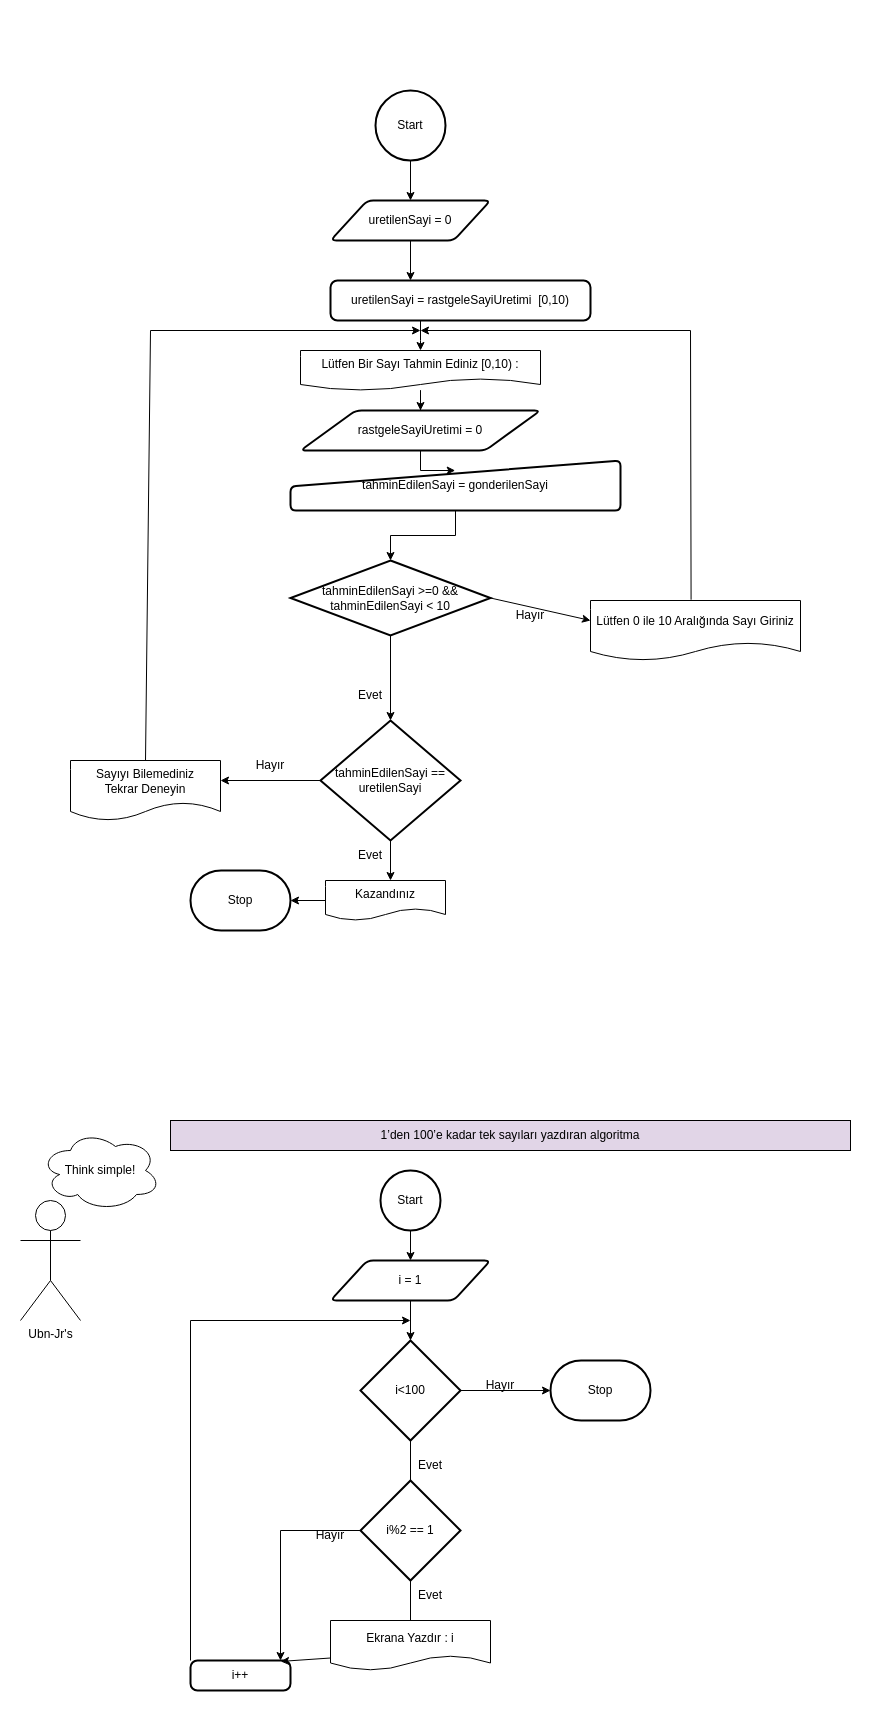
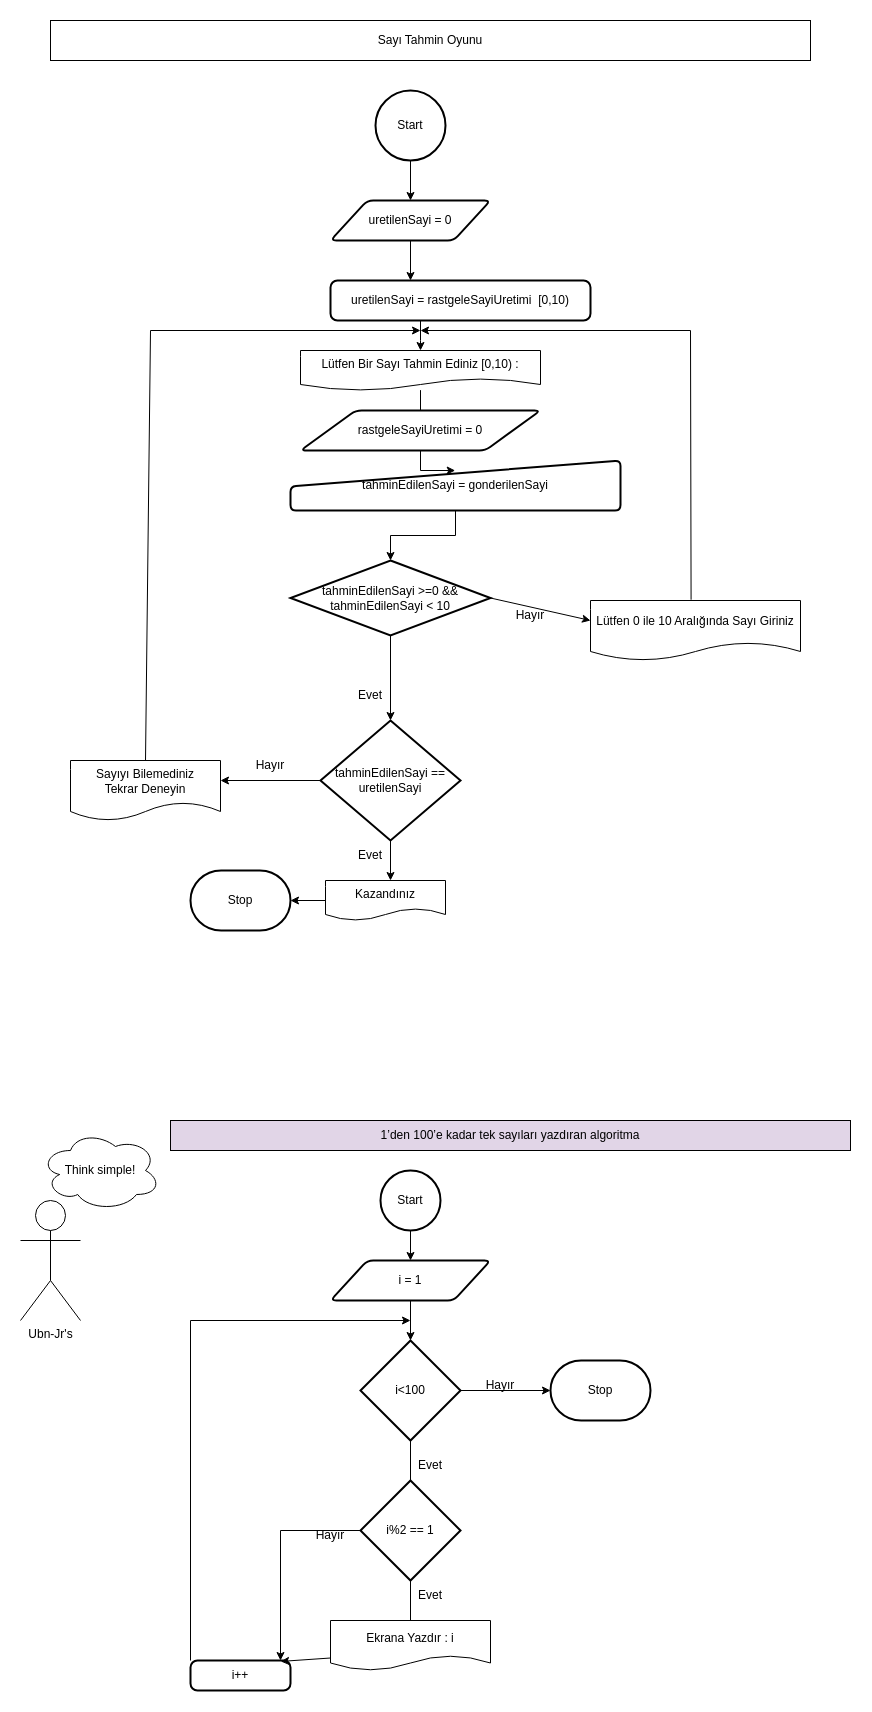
  <mxCell id="0" />
  <mxCell id="1" parent="0" />
  <mxCell id="2" value="Ubn-Jr's" style="shape=umlActor;verticalLabelPosition=bottom;verticalAlign=top;html=1;outlineConnect=0;" vertex="1" parent="1"><mxGeometry x="20" y="1200" width="60" height="120" as="geometry" /></mxCell>
  <mxCell id="3" value="Think simple!" style="ellipse;shape=cloud;whiteSpace=wrap;html=1;" vertex="1" parent="1"><mxGeometry x="40" y="1130" width="120" height="80" as="geometry" /></mxCell>
  <mxCell id="4" value="1’den 100’e kadar tek sayıları yazdıran algoritma" style="rounded=0;whiteSpace=wrap;html=1;fillColor=#e1d5e7;" vertex="1" parent="1"><mxGeometry x="170" width="680" height="30" as="geometry" y="1120" /></mxCell>
  <mxCell id="5" style="edgeStyle=orthogonalEdgeStyle;rounded=0;orthogonalLoop=1;jettySize=auto;html=1;exitX=0.5;exitY=1;exitDx=0;exitDy=0;exitPerimeter=0;entryX=0.5;entryY=0;entryDx=0;entryDy=0;" edge="1" parent="1" source="6" target="8"><mxGeometry relative="1" as="geometry" /></mxCell>
  <mxCell id="6" value="Start" style="strokeWidth=2;html=1;shape=mxgraph.flowchart.start_2;whiteSpace=wrap;" vertex="1" parent="1"><mxGeometry x="380" y="1170" width="60" height="60" as="geometry" /></mxCell>
  <mxCell id="7" value="" style="edgeStyle=orthogonalEdgeStyle;rounded=0;orthogonalLoop=1;jettySize=auto;html=1;" edge="1" parent="1" source="8" target="9"><mxGeometry relative="1" as="geometry" /></mxCell>
  <mxCell id="8" value="i = 1" style="shape=parallelogram;html=1;strokeWidth=2;perimeter=parallelogramPerimeter;whiteSpace=wrap;rounded=1;arcSize=12;size=0.23;" vertex="1" parent="1"><mxGeometry x="330" y="1260" width="160" height="40" as="geometry" /></mxCell>
  <mxCell id="9" value="i&amp;lt;100" style="strokeWidth=2;html=1;shape=mxgraph.flowchart.decision;whiteSpace=wrap;" vertex="1" parent="1"><mxGeometry x="360" y="1340" width="100" height="100" as="geometry" /></mxCell>
  <mxCell id="10" value="" style="endArrow=classic;html=1;rounded=0;exitX=0.5;exitY=1;exitDx=0;exitDy=0;exitPerimeter=0;" edge="1" parent="1" source="9"><mxGeometry width="50" height="50" relative="1" as="geometry"><mxPoint x="410" y="1500" as="sourcePoint" /><mxPoint x="410" y="1500" as="targetPoint" /></mxGeometry></mxCell>
  <mxCell id="11" value="Evet" style="text;html=1;strokeColor=none;fillColor=none;align=center;verticalAlign=middle;whiteSpace=wrap;rounded=0;" vertex="1" parent="1"><mxGeometry x="400" y="1450" width="60" height="30" as="geometry" /></mxCell>
  <mxCell id="12" value="" style="endArrow=classic;html=1;rounded=0;exitX=1;exitY=0.5;exitDx=0;exitDy=0;exitPerimeter=0;" edge="1" parent="1" source="9"><mxGeometry width="50" height="50" relative="1" as="geometry"><mxPoint x="470" y="1440" as="sourcePoint" /><mxPoint x="550" y="1390" as="targetPoint" /></mxGeometry></mxCell>
  <mxCell id="13" value="Hayır" style="text;html=1;strokeColor=none;fillColor=none;align=center;verticalAlign=middle;whiteSpace=wrap;rounded=0;" vertex="1" parent="1"><mxGeometry x="470" y="1370" width="60" height="30" as="geometry" /></mxCell>
  <mxCell id="14" value="i%2 == 1" style="strokeWidth=2;html=1;shape=mxgraph.flowchart.decision;whiteSpace=wrap;" vertex="1" parent="1"><mxGeometry x="360" y="1480" width="100" height="100" as="geometry" /></mxCell>
  <mxCell id="15" value="" style="endArrow=classic;html=1;rounded=0;exitX=0.5;exitY=1;exitDx=0;exitDy=0;exitPerimeter=0;" edge="1" parent="1" source="14"><mxGeometry width="50" height="50" relative="1" as="geometry"><mxPoint x="410" y="1690" as="sourcePoint" /><mxPoint x="410" y="1640" as="targetPoint" /></mxGeometry></mxCell>
  <mxCell id="16" value="Evet" style="text;html=1;strokeColor=none;fillColor=none;align=center;verticalAlign=middle;whiteSpace=wrap;rounded=0;" vertex="1" parent="1"><mxGeometry x="400" y="1580" width="60" height="30" as="geometry" /></mxCell>
  <mxCell id="17" value="Ekrana Yazdır : i" style="shape=document;whiteSpace=wrap;html=1;boundedLbl=1;" vertex="1" parent="1"><mxGeometry x="330" y="1620" width="160" height="50" as="geometry" /></mxCell>
  <mxCell id="18" value="" style="endArrow=classic;html=1;rounded=0;exitX=0;exitY=0.5;exitDx=0;exitDy=0;exitPerimeter=0;" edge="1" parent="1" source="14"><mxGeometry width="50" height="50" relative="1" as="geometry"><mxPoint x="410" y="1460" as="sourcePoint" /><mxPoint x="280" y="1660" as="targetPoint" /><Array as="points"><mxPoint x="280" y="1530" /></Array></mxGeometry></mxCell>
  <mxCell id="19" value="Hayır" style="text;html=1;strokeColor=none;fillColor=none;align=center;verticalAlign=middle;whiteSpace=wrap;rounded=0;" vertex="1" parent="1"><mxGeometry x="300" y="1520" width="60" height="30" as="geometry" /></mxCell>
  <mxCell id="20" value="i++" style="rounded=1;whiteSpace=wrap;html=1;absoluteArcSize=1;arcSize=14;strokeWidth=2;" vertex="1" parent="1"><mxGeometry x="190" y="1660" width="100" height="30" as="geometry" /></mxCell>
  <mxCell id="21" value="" style="endArrow=classic;html=1;rounded=0;exitX=0;exitY=0.75;exitDx=0;exitDy=0;entryX=0.902;entryY=0.031;entryDx=0;entryDy=0;entryPerimeter=0;" edge="1" parent="1" source="17" target="20"><mxGeometry width="50" height="50" relative="1" as="geometry"><mxPoint x="320" y="1800" as="sourcePoint" /><mxPoint x="370" y="1750" as="targetPoint" /><Array as="points" /></mxGeometry></mxCell>
  <mxCell id="22" value="" style="endArrow=classic;html=1;rounded=0;exitX=0;exitY=0;exitDx=0;exitDy=0;" edge="1" parent="1" source="20"><mxGeometry width="50" height="50" relative="1" as="geometry"><mxPoint x="190" y="1640" as="sourcePoint" /><mxPoint x="410" y="1320" as="targetPoint" /><Array as="points"><mxPoint x="190" y="1320" /></Array></mxGeometry></mxCell>
  <mxCell id="23" value="Stop" style="strokeWidth=2;html=1;shape=mxgraph.flowchart.terminator;whiteSpace=wrap;" vertex="1" parent="1"><mxGeometry x="550" y="1360" width="100" height="60" as="geometry" /></mxCell>
+ <mxCell id="24" value="Sayı Tahmin Oyunu" style="rounded=0;whiteSpace=wrap;html=1;" vertex="1" parent="1"><mxGeometry x="50" y="20" width="760" height="40" as="geometry" /></mxCell>
  <mxCell id="25" value="Start" style="strokeWidth=2;html=1;shape=mxgraph.flowchart.start_2;whiteSpace=wrap;" vertex="1" parent="1"><mxGeometry x="375" y="90" width="70" height="70" as="geometry" /></mxCell>
  <mxCell id="26" value="" style="endArrow=classic;html=1;rounded=0;exitX=0.5;exitY=1;exitDx=0;exitDy=0;exitPerimeter=0;" edge="1" parent="1" source="25"><mxGeometry width="50" height="50" relative="1" as="geometry"><mxPoint x="430" y="280" as="sourcePoint" /><mxPoint x="410" y="200" as="targetPoint" /></mxGeometry></mxCell>
  <mxCell id="27" value="uretilenSayi = 0" style="shape=parallelogram;html=1;strokeWidth=2;perimeter=parallelogramPerimeter;whiteSpace=wrap;rounded=1;arcSize=12;size=0.23;" vertex="1" parent="1"><mxGeometry x="330" y="200" width="160" height="40" as="geometry" /></mxCell>
  <mxCell id="28" value="" style="endArrow=classic;html=1;rounded=0;exitX=0.5;exitY=1;exitDx=0;exitDy=0;" edge="1" parent="1" source="27"><mxGeometry width="50" height="50" relative="1" as="geometry"><mxPoint x="400" y="350" as="sourcePoint" /><mxPoint x="410" y="280" as="targetPoint" /></mxGeometry></mxCell>
  <mxCell id="29" style="edgeStyle=orthogonalEdgeStyle;rounded=0;orthogonalLoop=1;jettySize=auto;html=1;exitX=0.5;exitY=1;exitDx=0;exitDy=0;entryX=0.5;entryY=0;entryDx=0;entryDy=0;" edge="1" parent="1" source="30" target="32"><mxGeometry relative="1" as="geometry"><Array as="points"><mxPoint x="420" y="320" /><mxPoint x="420" y="340" /></Array></mxGeometry></mxCell>
  <mxCell id="30" value="uretilenSayi = rastgeleSayiUretimi&amp;nbsp; [0,10)" style="rounded=1;whiteSpace=wrap;html=1;absoluteArcSize=1;arcSize=14;strokeWidth=2;" vertex="1" parent="1"><mxGeometry x="330" y="280" width="260" height="40" as="geometry" /></mxCell>
- <mxCell id="31" style="edgeStyle=orthogonalEdgeStyle;rounded=0;orthogonalLoop=1;jettySize=auto;html=1;entryX=0.5;entryY=0;entryDx=0;entryDy=0;" edge="1" parent="1" source="32" target="34"><mxGeometry relative="1" as="geometry"><mxPoint x="410.034" y="400" as="targetPoint" /></mxGeometry></mxCell>
+ <mxCell id="31" style="edgeStyle=orthogonalEdgeStyle;rounded=0;orthogonalLoop=1;jettySize=auto;html=1;entryX=0.5;entryY=0;entryDx=0;entryDy=0;endArrow=none;" edge="1" parent="1" source="32" target="34"><mxGeometry relative="1" as="geometry"><mxPoint x="410.034" y="400" as="targetPoint" /></mxGeometry></mxCell>
  <mxCell id="32" value="Lütfen Bir Sayı Tahmin Ediniz [0,10) :" style="shape=document;whiteSpace=wrap;html=1;boundedLbl=1;" vertex="1" parent="1"><mxGeometry x="300" y="350" width="240" height="40" as="geometry" /></mxCell>
  <mxCell id="33" style="edgeStyle=orthogonalEdgeStyle;rounded=0;orthogonalLoop=1;jettySize=auto;html=1;exitX=0.5;exitY=1;exitDx=0;exitDy=0;entryX=0.499;entryY=0.205;entryDx=0;entryDy=0;entryPerimeter=0;" edge="1" parent="1" source="34" target="36"><mxGeometry relative="1" as="geometry" /></mxCell>
  <mxCell id="34" value="rastgeleSayiUretimi = 0" style="shape=parallelogram;html=1;strokeWidth=2;perimeter=parallelogramPerimeter;whiteSpace=wrap;rounded=1;arcSize=12;size=0.23;" vertex="1" parent="1"><mxGeometry x="300" y="410" width="240" height="40" as="geometry" /></mxCell>
  <mxCell id="35" style="edgeStyle=orthogonalEdgeStyle;rounded=0;orthogonalLoop=1;jettySize=auto;html=1;exitX=0.5;exitY=1;exitDx=0;exitDy=0;entryX=0.5;entryY=0;entryDx=0;entryDy=0;entryPerimeter=0;" edge="1" parent="1" source="36" target="37"><mxGeometry relative="1" as="geometry" /></mxCell>
  <mxCell id="36" value="tahminEdilenSayi = gonderilenSayi" style="html=1;strokeWidth=2;shape=manualInput;whiteSpace=wrap;rounded=1;size=26;arcSize=11;" vertex="1" parent="1"><mxGeometry x="290" y="460" width="330" height="50" as="geometry" /></mxCell>
  <mxCell id="37" value="tahminEdilenSayi &amp;gt;=0 &amp;amp;&amp;amp;&lt;br&gt;tahminEdilenSayi &amp;lt; 10" style="strokeWidth=2;html=1;shape=mxgraph.flowchart.decision;whiteSpace=wrap;" vertex="1" parent="1"><mxGeometry x="290" y="560" width="200" height="75" as="geometry" /></mxCell>
  <mxCell id="38" value="" style="endArrow=classic;html=1;rounded=0;exitX=0.5;exitY=1;exitDx=0;exitDy=0;exitPerimeter=0;" edge="1" parent="1" source="37"><mxGeometry width="50" height="50" relative="1" as="geometry"><mxPoint x="370" y="780" as="sourcePoint" /><mxPoint x="390" y="720" as="targetPoint" /></mxGeometry></mxCell>
  <mxCell id="39" value="Evet" style="text;html=1;strokeColor=none;fillColor=none;align=center;verticalAlign=middle;whiteSpace=wrap;rounded=0;" vertex="1" parent="1"><mxGeometry x="340" y="680" width="60" height="30" as="geometry" /></mxCell>
  <mxCell id="40" value="" style="endArrow=classic;html=1;rounded=0;exitX=1;exitY=0.5;exitDx=0;exitDy=0;exitPerimeter=0;" edge="1" parent="1" source="37"><mxGeometry width="50" height="50" relative="1" as="geometry"><mxPoint x="500" y="650" as="sourcePoint" /><mxPoint x="590" y="620" as="targetPoint" /></mxGeometry></mxCell>
  <mxCell id="41" value="Hayır" style="text;html=1;strokeColor=none;fillColor=none;align=center;verticalAlign=middle;whiteSpace=wrap;rounded=0;" vertex="1" parent="1"><mxGeometry x="500" y="600" width="60" height="30" as="geometry" /></mxCell>
  <mxCell id="42" value="tahminEdilenSayi ==&lt;br&gt;uretilenSayi" style="strokeWidth=2;html=1;shape=mxgraph.flowchart.decision;whiteSpace=wrap;" vertex="1" parent="1"><mxGeometry x="320" y="720" width="140" height="120" as="geometry" /></mxCell>
  <mxCell id="43" value="" style="endArrow=classic;html=1;rounded=0;exitX=0.5;exitY=1;exitDx=0;exitDy=0;exitPerimeter=0;" edge="1" parent="1" source="42"><mxGeometry width="50" height="50" relative="1" as="geometry"><mxPoint x="380" y="930" as="sourcePoint" /><mxPoint x="390" y="880" as="targetPoint" /></mxGeometry></mxCell>
  <mxCell id="44" value="Evet" style="text;html=1;strokeColor=none;fillColor=none;align=center;verticalAlign=middle;whiteSpace=wrap;rounded=0;" vertex="1" parent="1"><mxGeometry x="340" y="840" width="60" height="30" as="geometry" /></mxCell>
  <mxCell id="45" value="" style="endArrow=classic;html=1;rounded=0;exitX=0;exitY=0.5;exitDx=0;exitDy=0;exitPerimeter=0;" edge="1" parent="1" source="42"><mxGeometry width="50" height="50" relative="1" as="geometry"><mxPoint x="240" y="800" as="sourcePoint" /><mxPoint x="220" y="780" as="targetPoint" /></mxGeometry></mxCell>
  <mxCell id="46" value="Hayır" style="text;html=1;strokeColor=none;fillColor=none;align=center;verticalAlign=middle;whiteSpace=wrap;rounded=0;" vertex="1" parent="1"><mxGeometry x="240" y="750" width="60" height="30" as="geometry" /></mxCell>
  <mxCell id="47" style="edgeStyle=orthogonalEdgeStyle;rounded=0;orthogonalLoop=1;jettySize=auto;html=1;exitX=0;exitY=0.5;exitDx=0;exitDy=0;entryX=1;entryY=0.5;entryDx=0;entryDy=0;entryPerimeter=0;" edge="1" parent="1" source="48" target="49"><mxGeometry relative="1" as="geometry" /></mxCell>
  <mxCell id="48" value="Kazandınız" style="shape=document;whiteSpace=wrap;html=1;boundedLbl=1;" vertex="1" parent="1"><mxGeometry x="325" y="880" width="120" height="40" as="geometry" /></mxCell>
  <mxCell id="49" value="Stop" style="strokeWidth=2;html=1;shape=mxgraph.flowchart.terminator;whiteSpace=wrap;" vertex="1" parent="1"><mxGeometry x="190" y="870" width="100" height="60" as="geometry" /></mxCell>
  <mxCell id="50" value="Sayıyı Bilemediniz&lt;br&gt;Tekrar Deneyin" style="shape=document;whiteSpace=wrap;html=1;boundedLbl=1;" vertex="1" parent="1"><mxGeometry x="70" y="760" width="150" height="60" as="geometry" /></mxCell>
  <mxCell id="51" value="Lütfen 0 ile 10 Aralığında Sayı Giriniz" style="shape=document;whiteSpace=wrap;html=1;boundedLbl=1;" vertex="1" parent="1"><mxGeometry x="590" y="600" width="210" height="60" as="geometry" /></mxCell>
  <mxCell id="52" value="" style="endArrow=classic;html=1;rounded=0;exitX=0.5;exitY=0;exitDx=0;exitDy=0;" edge="1" parent="1" source="50"><mxGeometry width="50" height="50" relative="1" as="geometry"><mxPoint x="140" y="700" as="sourcePoint" /><mxPoint x="420" y="330" as="targetPoint" /><Array as="points"><mxPoint x="150" y="330" /></Array></mxGeometry></mxCell>
  <mxCell id="53" value="" style="endArrow=classic;html=1;rounded=0;exitX=0.479;exitY=-0.013;exitDx=0;exitDy=0;exitPerimeter=0;" edge="1" parent="1" source="51"><mxGeometry width="50" height="50" relative="1" as="geometry"><mxPoint x="670" y="530" as="sourcePoint" /><mxPoint x="420" y="330" as="targetPoint" /><Array as="points"><mxPoint x="690" y="330" /></Array></mxGeometry></mxCell>
